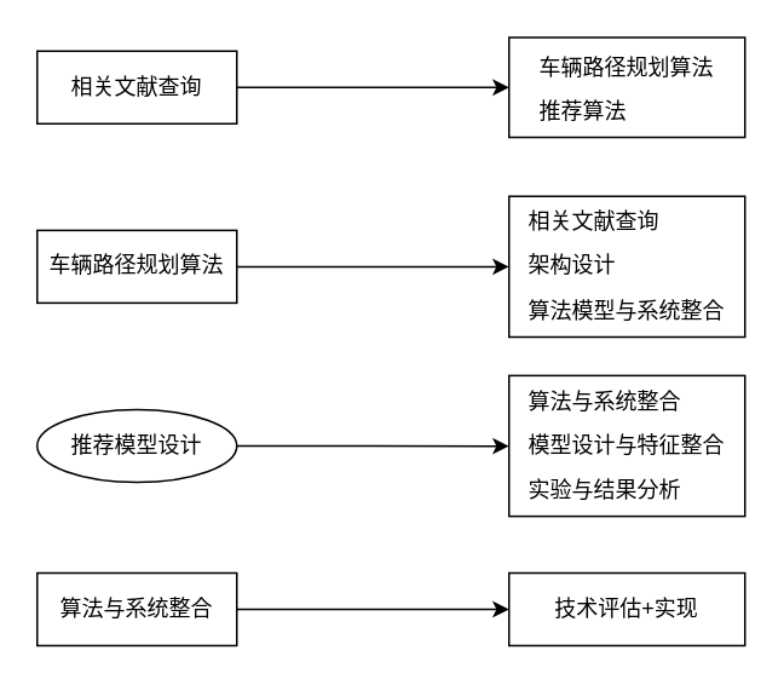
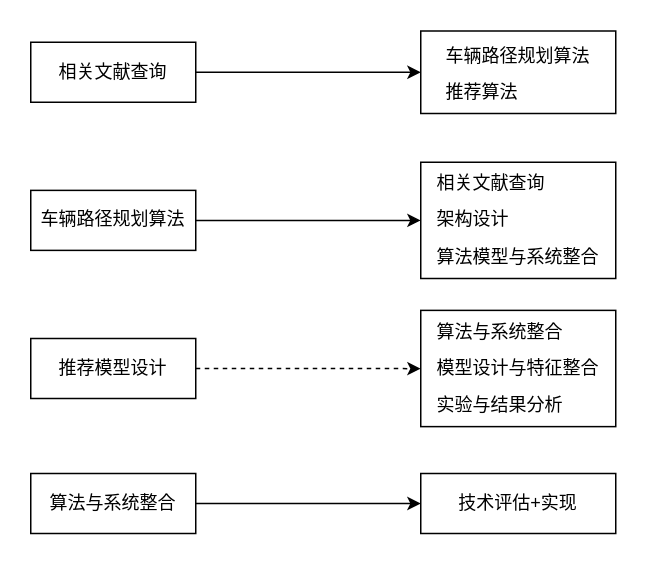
  <mxCell id="0" />
  <mxCell id="1" parent="0" />
  <mxCell id="2" style="edgeStyle=orthogonalEdgeStyle;rounded=0;orthogonalLoop=1;jettySize=auto;html=1;entryX=0;entryY=0.5;entryDx=0;entryDy=0;" edge="1" parent="1" source="3" target="4"><mxGeometry relative="1" as="geometry" /></mxCell>
  <mxCell id="3" value="相关文献查询" style="rounded=0;whiteSpace=wrap;html=1;" vertex="1" parent="1"><mxGeometry x="20" y="27.5" width="110" height="40" as="geometry" /></mxCell>
  <mxCell id="4" value="&lt;p class=&quot;MsoNormal&quot; style=&quot;margin: 0pt 0pt 0.0pt ; text-indent: 0pt ; text-align: justify ; line-height: 24px ; font-family: &amp;#34;times new roman&amp;#34;&quot;&gt;&lt;font face=&quot;宋体&quot; style=&quot;font-size: 12px&quot;&gt;车辆路径规划算法&lt;/font&gt;&lt;/p&gt;&lt;p class=&quot;MsoNormal&quot; style=&quot;margin: 0pt 0pt 0.0pt ; text-indent: 0pt ; text-align: justify ; line-height: 24px ; font-family: &amp;#34;times new roman&amp;#34;&quot;&gt;&lt;font face=&quot;宋体&quot; style=&quot;font-size: 12px&quot;&gt;推荐算法&lt;/font&gt;&lt;/p&gt;" style="rounded=0;whiteSpace=wrap;html=1;" vertex="1" parent="1"><mxGeometry x="280" y="20" width="130" height="55" as="geometry" /></mxCell>
  <mxCell id="5" style="edgeStyle=orthogonalEdgeStyle;rounded=0;orthogonalLoop=1;jettySize=auto;html=1;entryX=0;entryY=0.5;entryDx=0;entryDy=0;" edge="1" parent="1" source="6" target="11"><mxGeometry relative="1" as="geometry" /></mxCell>
  <mxCell id="6" value="车辆路径规划算法" style="rounded=0;whiteSpace=wrap;html=1;" vertex="1" parent="1"><mxGeometry x="20" y="126.25" width="110" height="40" as="geometry" /></mxCell>
- <mxCell id="7" style="edgeStyle=orthogonalEdgeStyle;rounded=0;orthogonalLoop=1;jettySize=auto;html=1;" edge="1" parent="1" source="8" target="12"><mxGeometry relative="1" as="geometry" /></mxCell>
- <mxCell id="8" value="推荐模型设计" style="ellipse;whiteSpace=wrap;html=1;" vertex="1" parent="1"><mxGeometry x="20" y="225" width="110" height="40" as="geometry" /></mxCell>
+ <mxCell id="7" style="edgeStyle=orthogonalEdgeStyle;rounded=0;orthogonalLoop=1;jettySize=auto;html=1;dashed=1;" edge="1" parent="1" source="8" target="12"><mxGeometry relative="1" as="geometry" /></mxCell>
+ <mxCell id="8" value="推荐模型设计" style="rounded=0;whiteSpace=wrap;html=1;" vertex="1" parent="1"><mxGeometry x="20" y="225" width="110" height="40" as="geometry" /></mxCell>
  <mxCell id="9" style="edgeStyle=orthogonalEdgeStyle;rounded=0;orthogonalLoop=1;jettySize=auto;html=1;entryX=0;entryY=0.5;entryDx=0;entryDy=0;" edge="1" parent="1" source="10" target="13"><mxGeometry relative="1" as="geometry" /></mxCell>
  <mxCell id="10" value="算法与系统整合" style="rounded=0;whiteSpace=wrap;html=1;" vertex="1" parent="1"><mxGeometry x="20" y="315" width="110" height="40" as="geometry" /></mxCell>
  <mxCell id="11" value="&lt;p class=&quot;MsoNormal&quot; style=&quot;margin: 0pt 0pt 0.0pt ; text-indent: 0pt ; text-align: justify ; line-height: 24px ; font-family: &amp;#34;times new roman&amp;#34;&quot;&gt;&lt;font style=&quot;font-size: 12px&quot;&gt;&lt;span&gt;&lt;font face=&quot;宋体&quot; style=&quot;font-size: 12px&quot;&gt;相关文献查询&lt;/font&gt;&lt;/span&gt;&lt;/font&gt;&lt;/p&gt;&lt;p class=&quot;MsoNormal&quot; style=&quot;margin: 0pt 0pt 0.0pt ; text-indent: 0pt ; text-align: justify ; line-height: 24px ; font-family: &amp;#34;times new roman&amp;#34;&quot;&gt;&lt;font style=&quot;font-size: 12px&quot;&gt;&lt;span&gt;&lt;font face=&quot;宋体&quot; style=&quot;font-size: 12px&quot;&gt;架构设计&lt;/font&gt;&lt;/span&gt;&lt;/font&gt;&lt;/p&gt;&lt;p class=&quot;MsoNormal&quot; style=&quot;margin: 0pt 0pt 0.0pt ; text-indent: 0pt ; text-align: justify ; line-height: 24px ; font-family: &amp;#34;times new roman&amp;#34;&quot;&gt;&lt;span&gt;&lt;font face=&quot;宋体&quot; style=&quot;font-size: 12px&quot;&gt;算法模型与系统整合&lt;/font&gt;&lt;/span&gt;&lt;span style=&quot;font-size: 12pt&quot;&gt;&lt;/span&gt;&lt;/p&gt;" style="rounded=0;whiteSpace=wrap;html=1;" vertex="1" parent="1"><mxGeometry x="280" y="107.5" width="130" height="77.5" as="geometry" /></mxCell>
  <mxCell id="12" value="&lt;p class=&quot;MsoNormal&quot; style=&quot;margin: 0pt 0pt 0.0pt ; text-indent: 0pt ; text-align: justify ; line-height: 24px ; font-family: &amp;#34;times new roman&amp;#34;&quot;&gt;&lt;font style=&quot;font-size: 12px&quot;&gt;&lt;span&gt;&lt;font face=&quot;宋体&quot; style=&quot;font-size: 12px&quot;&gt;算法与系统整合&lt;/font&gt;&lt;/span&gt;&lt;/font&gt;&lt;/p&gt;&lt;p class=&quot;MsoNormal&quot; style=&quot;margin: 0pt 0pt 0.0pt ; text-indent: 0pt ; text-align: justify ; line-height: 24px ; font-family: &amp;#34;times new roman&amp;#34;&quot;&gt;&lt;font style=&quot;font-size: 12px&quot;&gt;&lt;span&gt;&lt;font face=&quot;宋体&quot; style=&quot;font-size: 12px&quot;&gt;模型设计与特征整合&lt;/font&gt;&lt;/span&gt;&lt;/font&gt;&lt;/p&gt;&lt;p class=&quot;MsoNormal&quot; style=&quot;margin: 0pt 0pt 0.0pt ; text-indent: 0pt ; text-align: justify ; line-height: 24px ; font-family: &amp;#34;times new roman&amp;#34;&quot;&gt;&lt;span&gt;&lt;font face=&quot;宋体&quot; style=&quot;font-size: 12px&quot;&gt;实验与结果分析&lt;/font&gt;&lt;/span&gt;&lt;span style=&quot;font-size: 12pt&quot;&gt;&lt;/span&gt;&lt;/p&gt;" style="rounded=0;whiteSpace=wrap;html=1;" vertex="1" parent="1"><mxGeometry x="280" y="206.25" width="130" height="77.5" as="geometry" /></mxCell>
  <mxCell id="13" value="技术评估+实现" style="rounded=0;whiteSpace=wrap;html=1;" vertex="1" parent="1"><mxGeometry x="280" y="315" width="130" height="40" as="geometry" /></mxCell>
